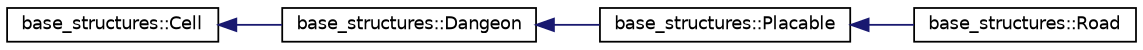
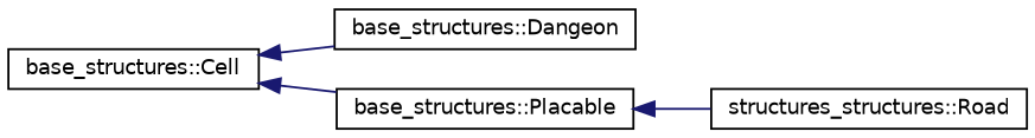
  digraph {
    rankdir=LR
    node [color=black fillcolor=white fontname=Helvetica fontsize=10 shape=record style=filled]
    edge [color=midnightblue dir=back fontname=Helvetica fontsize=10 labelfontname=Helvetica labelfontsize=10 style=solid]
    n1 [height=0.2 label="base_structures::Cell" width=0.4]
    n2 [height=0.2 label="base_structures::Dangeon" width=0.4]
    n3 [height=0.2 label="base_structures::Placable" width=0.4]
-   n4 [height=0.2 label="base_structures::Road" width=0.4]
+   n4 [height=0.2 label="structures_structures::Road" width=0.4]
    n1 -> n2
-   n2 -> n3
+   n1 -> n3
    n3 -> n4
  }
